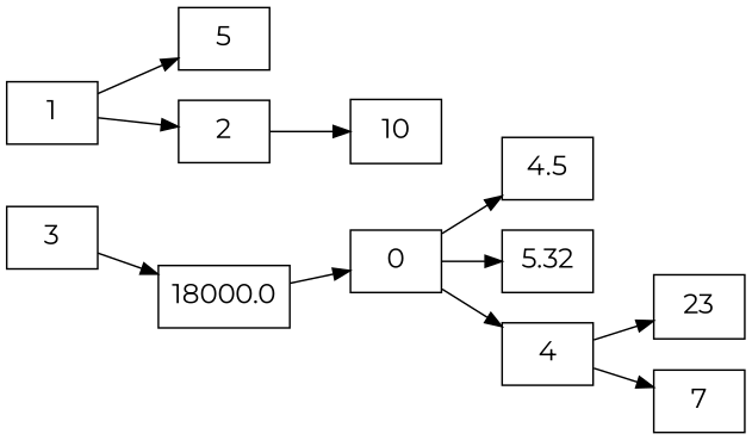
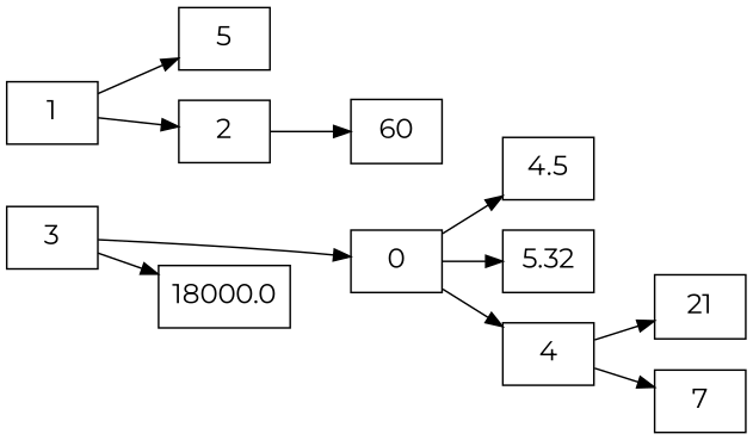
  digraph {
    fontname=Montserrat
    rankdir=LR
    node [fontname=Montserrat fontsize=16 shape=record]
    edge [fontname=Montserrat]
    0
    4.5
    5.32
    4
    1
    5
    2
-   10
-   21 [label=23]
+   10 [label=60]
+   21
    7
    3
    n12 [label=18000.0]
    0 -> 4.5
    0 -> 5.32
    0 -> 4
    4 -> 21
    4 -> 7
    1 -> 5
    1 -> 2
    2 -> 10
-   n12 -> 0
+   3 -> 0
    3 -> n12
  }
